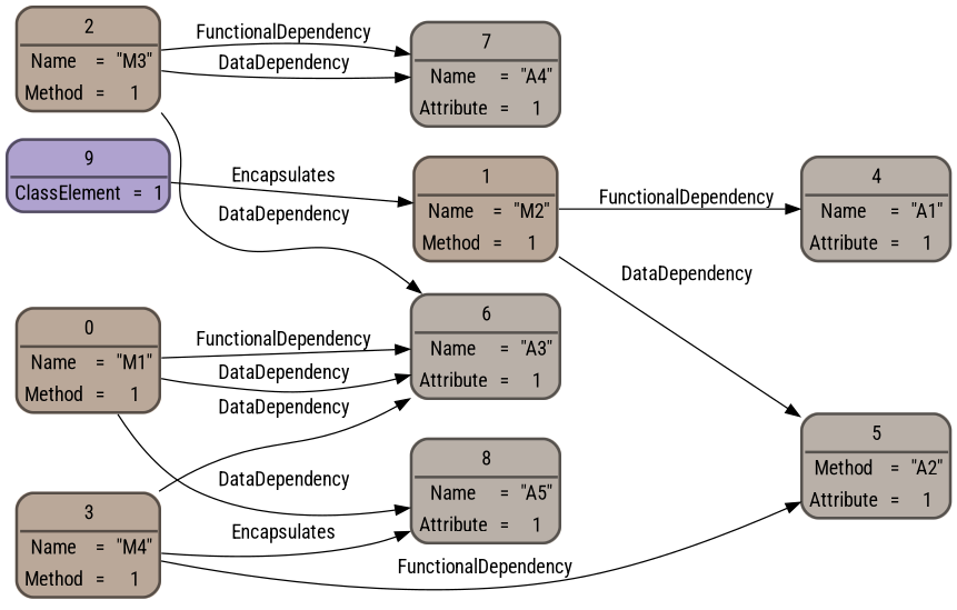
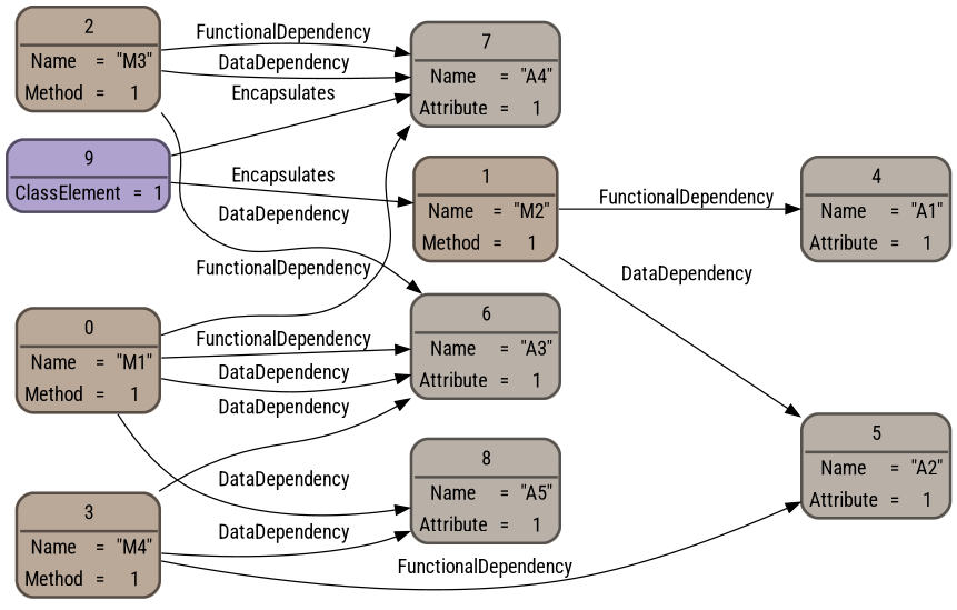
  digraph {
    fontname="Roboto Condensed"
    rankdir=LR
    node [fillcolor="#b9b0a8" fontname="Roboto Condensed" pencolor="#00000088" shape=plain style="filled, rounded"]
    edge [color=black fontcolor=black fontname="Roboto Condensed" labeldistance=3 style=solid]
    n1 [fillcolor="#baa899" label=<<TABLE CELLSPACING="0" BORDER="2" CELLBORDER="0" CELLPADDING="4" STYLE="ROUNDED"> 		<TR><TD COLSPAN="3" BORDER="2" SIDES="B">2</TD></TR> 		<TR><TD><FONT COLOR="black">Name</FONT></TD><TD><FONT COLOR="black">=</FONT></TD><TD><FONT COLOR="black">"M3"</FONT></TD></TR> 		<TR><TD><FONT COLOR="black">Method</FONT></TD><TD><FONT COLOR="black">=</FONT></TD><TD><FONT COLOR="black">1</FONT></TD></TR> 		</TABLE>>]
    n2 [label=<<TABLE CELLSPACING="0" BORDER="2" CELLBORDER="0" CELLPADDING="4" STYLE="ROUNDED"> 		<TR><TD COLSPAN="3" BORDER="2" SIDES="B">7</TD></TR> 		<TR><TD><FONT COLOR="black">Name</FONT></TD><TD><FONT COLOR="black">=</FONT></TD><TD><FONT COLOR="black">"A4"</FONT></TD></TR> 		<TR><TD><FONT COLOR="black">Attribute</FONT></TD><TD><FONT COLOR="black">=</FONT></TD><TD><FONT COLOR="black">1</FONT></TD></TR> 		</TABLE>>]
    n3 [label=<<TABLE CELLSPACING="0" BORDER="2" CELLBORDER="0" CELLPADDING="4" STYLE="ROUNDED"> 		<TR><TD COLSPAN="3" BORDER="2" SIDES="B">6</TD></TR> 		<TR><TD><FONT COLOR="black">Name</FONT></TD><TD><FONT COLOR="black">=</FONT></TD><TD><FONT COLOR="black">"A3"</FONT></TD></TR> 		<TR><TD><FONT COLOR="black">Attribute</FONT></TD><TD><FONT COLOR="black">=</FONT></TD><TD><FONT COLOR="black">1</FONT></TD></TR> 		</TABLE>>]
    n4 [label=<<TABLE CELLSPACING="0" BORDER="2" CELLBORDER="0" CELLPADDING="4" STYLE="ROUNDED"> 		<TR><TD COLSPAN="3" BORDER="2" SIDES="B">4</TD></TR> 		<TR><TD><FONT COLOR="black">Name</FONT></TD><TD><FONT COLOR="black">=</FONT></TD><TD><FONT COLOR="black">"A1"</FONT></TD></TR> 		<TR><TD><FONT COLOR="black">Attribute</FONT></TD><TD><FONT COLOR="black">=</FONT></TD><TD><FONT COLOR="black">1</FONT></TD></TR> 		</TABLE>>]
    n5 [fillcolor="#baa899" label=<<TABLE CELLSPACING="0" BORDER="2" CELLBORDER="0" CELLPADDING="4" STYLE="ROUNDED"> 		<TR><TD COLSPAN="3" BORDER="2" SIDES="B">3</TD></TR> 		<TR><TD><FONT COLOR="black">Name</FONT></TD><TD><FONT COLOR="black">=</FONT></TD><TD><FONT COLOR="black">"M4"</FONT></TD></TR> 		<TR><TD><FONT COLOR="black">Method</FONT></TD><TD><FONT COLOR="black">=</FONT></TD><TD><FONT COLOR="black">1</FONT></TD></TR> 		</TABLE>>]
-   n6 [label=<<TABLE CELLSPACING="0" BORDER="2" CELLBORDER="0" CELLPADDING="4" STYLE="ROUNDED"> 		<TR><TD COLSPAN="3" BORDER="2" SIDES="B">5</TD></TR> 		<TR><TD><FONT COLOR="black">Method</FONT></TD><TD><FONT COLOR="black">=</FONT></TD><TD><FONT COLOR="black">"A2"</FONT></TD></TR> 		<TR><TD><FONT COLOR="black">Attribute</FONT></TD><TD><FONT COLOR="black">=</FONT></TD><TD><FONT COLOR="black">1</FONT></TD></TR> 		</TABLE>>]
+   n6 [label=<<TABLE CELLSPACING="0" BORDER="2" CELLBORDER="0" CELLPADDING="4" STYLE="ROUNDED"> 		<TR><TD COLSPAN="3" BORDER="2" SIDES="B">5</TD></TR> 		<TR><TD><FONT COLOR="black">Name</FONT></TD><TD><FONT COLOR="black">=</FONT></TD><TD><FONT COLOR="black">"A2"</FONT></TD></TR> 		<TR><TD><FONT COLOR="black">Attribute</FONT></TD><TD><FONT COLOR="black">=</FONT></TD><TD><FONT COLOR="black">1</FONT></TD></TR> 		</TABLE>>]
    n7 [label=<<TABLE CELLSPACING="0" BORDER="2" CELLBORDER="0" CELLPADDING="4" STYLE="ROUNDED"> 		<TR><TD COLSPAN="3" BORDER="2" SIDES="B">8</TD></TR> 		<TR><TD><FONT COLOR="black">Name</FONT></TD><TD><FONT COLOR="black">=</FONT></TD><TD><FONT COLOR="black">"A5"</FONT></TD></TR> 		<TR><TD><FONT COLOR="black">Attribute</FONT></TD><TD><FONT COLOR="black">=</FONT></TD><TD><FONT COLOR="black">1</FONT></TD></TR> 		</TABLE>>]
    n8 [fillcolor="#baa899" label=<<TABLE CELLSPACING="0" BORDER="2" CELLBORDER="0" CELLPADDING="4" STYLE="ROUNDED"> 		<TR><TD COLSPAN="3" BORDER="2" SIDES="B">1</TD></TR> 		<TR><TD><FONT COLOR="black">Name</FONT></TD><TD><FONT COLOR="black">=</FONT></TD><TD><FONT COLOR="black">"M2"</FONT></TD></TR> 		<TR><TD><FONT COLOR="black">Method</FONT></TD><TD><FONT COLOR="black">=</FONT></TD><TD><FONT COLOR="black">1</FONT></TD></TR> 		</TABLE>>]
    n9 [fillcolor="#baa899" label=<<TABLE CELLSPACING="0" BORDER="2" CELLBORDER="0" CELLPADDING="4" STYLE="ROUNDED"> 		<TR><TD COLSPAN="3" BORDER="2" SIDES="B">0</TD></TR> 		<TR><TD><FONT COLOR="black">Name</FONT></TD><TD><FONT COLOR="black">=</FONT></TD><TD><FONT COLOR="black">"M1"</FONT></TD></TR> 		<TR><TD><FONT COLOR="black">Method</FONT></TD><TD><FONT COLOR="black">=</FONT></TD><TD><FONT COLOR="black">1</FONT></TD></TR> 		</TABLE>>]
    n10 [fillcolor="#afa2cf" label=<<TABLE CELLSPACING="0" BORDER="2" CELLBORDER="0" CELLPADDING="4" STYLE="ROUNDED"> 		<TR><TD COLSPAN="3" BORDER="2" SIDES="B">9</TD></TR> 		<TR><TD><FONT COLOR="black">ClassElement</FONT></TD><TD><FONT COLOR="black">=</FONT></TD><TD><FONT COLOR="black">1</FONT></TD></TR> 		</TABLE>>]
    n1 -> n2 [label=FunctionalDependency]
    n1 -> n2 [label=DataDependency]
    n1 -> n3 [label=DataDependency]
    n5 -> n3 [label=DataDependency]
    n5 -> n6 [label=FunctionalDependency]
-   n5 -> n7 [label=Encapsulates]
+   n5 -> n7 [label=DataDependency]
    n8 -> n4 [label=FunctionalDependency]
    n8 -> n6 [label=DataDependency]
+   n9 -> n2 [label=FunctionalDependency]
    n9 -> n3 [label=FunctionalDependency]
    n9 -> n3 [label=DataDependency]
    n9 -> n7 [label=DataDependency]
+   n10 -> n2 [label=Encapsulates]
    n10 -> n8 [label=Encapsulates]
  }
